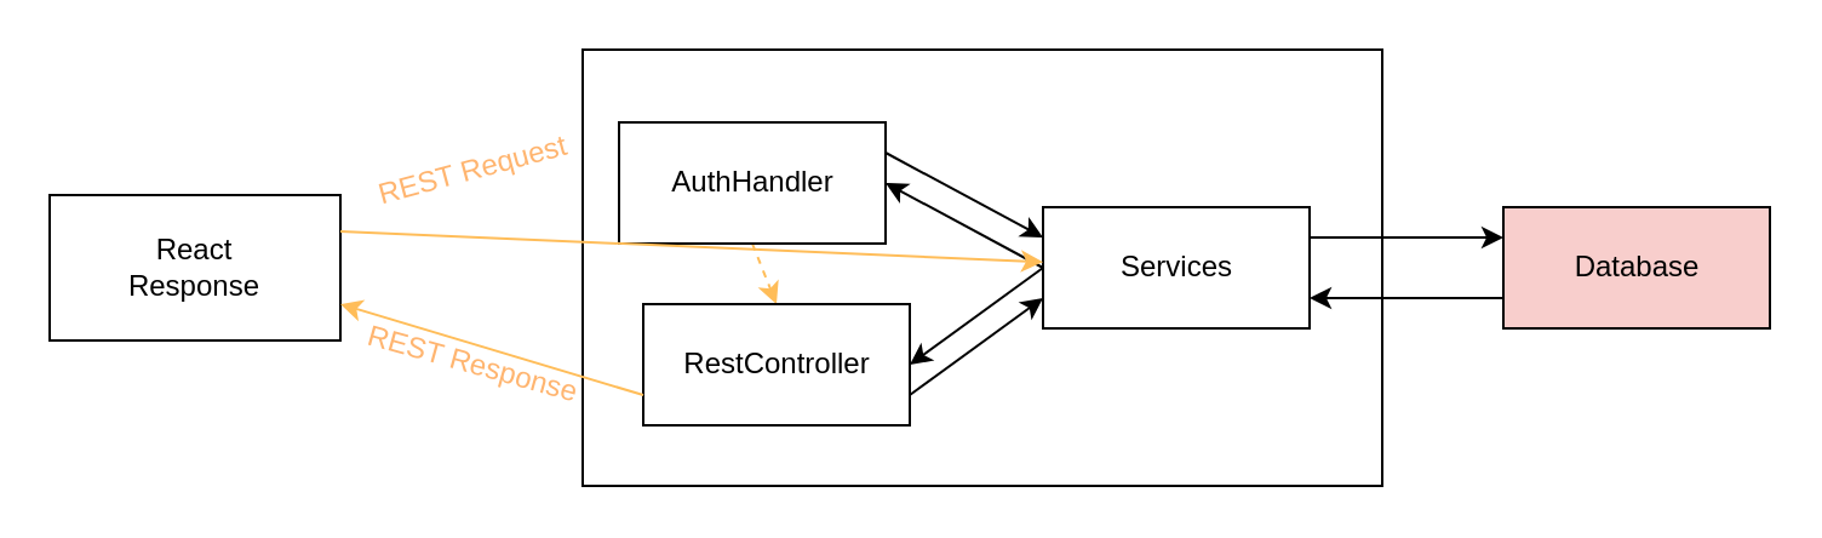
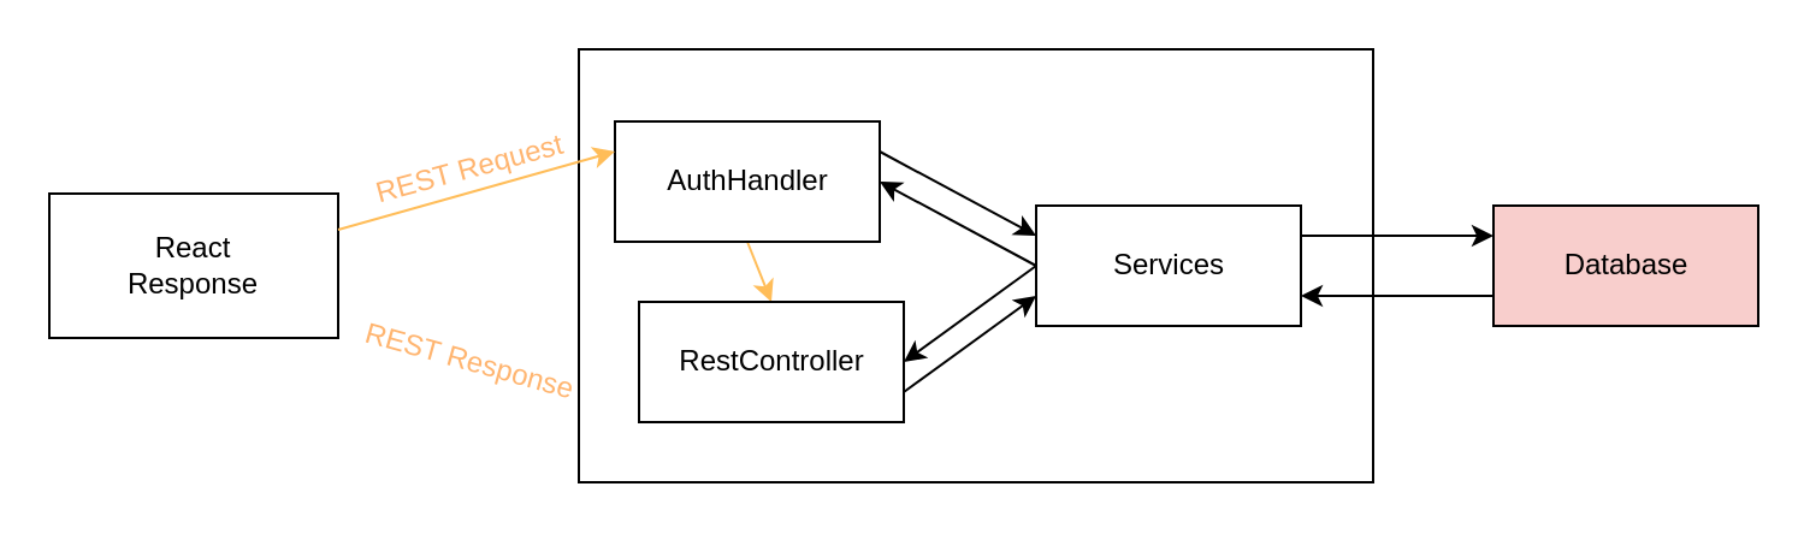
  <mxCell id="0" />
  <mxCell id="1" parent="0" />
  <mxCell id="2" value="React&lt;br&gt;Response" style="rounded=0;whiteSpace=wrap;html=1;" vertex="1" parent="1"><mxGeometry x="20" y="80" width="120" height="60" as="geometry" /></mxCell>
  <mxCell id="3" value="" style="group" vertex="1" connectable="0" parent="1"><mxGeometry x="240" y="20" width="330" height="180" as="geometry" /></mxCell>
  <mxCell id="4" value="" style="rounded=0;whiteSpace=wrap;html=1;" vertex="1" parent="3"><mxGeometry width="330" height="180" as="geometry" /></mxCell>
  <mxCell id="5" style="rounded=0;orthogonalLoop=1;jettySize=auto;html=1;exitX=1;exitY=0.25;exitDx=0;exitDy=0;entryX=0;entryY=0.25;entryDx=0;entryDy=0;endArrow=classic;endFill=1;" edge="1" parent="3" source="7" target="12"><mxGeometry relative="1" as="geometry" /></mxCell>
- <mxCell id="6" style="edgeStyle=none;rounded=0;orthogonalLoop=1;jettySize=auto;html=1;exitX=0.5;exitY=1;exitDx=0;exitDy=0;entryX=0.5;entryY=0;entryDx=0;entryDy=0;startArrow=none;startFill=0;endArrow=classic;endFill=1;fillColor=#ffe6cc;strokeColor=#FFBD59;dashed=1;" edge="1" parent="3" source="7" target="9"><mxGeometry relative="1" as="geometry" /></mxCell>
+ <mxCell id="6" style="edgeStyle=none;rounded=0;orthogonalLoop=1;jettySize=auto;html=1;exitX=0.5;exitY=1;exitDx=0;exitDy=0;entryX=0.5;entryY=0;entryDx=0;entryDy=0;startArrow=none;startFill=0;endArrow=classic;endFill=1;fillColor=#ffe6cc;strokeColor=#FFBD59;" edge="1" parent="3" source="7" target="9"><mxGeometry relative="1" as="geometry" /></mxCell>
  <mxCell id="7" value="AuthHandler" style="html=1;" vertex="1" parent="3"><mxGeometry x="15" y="30" width="110" height="50" as="geometry" /></mxCell>
  <mxCell id="8" style="edgeStyle=none;rounded=0;orthogonalLoop=1;jettySize=auto;html=1;exitX=1;exitY=0.75;exitDx=0;exitDy=0;entryX=0;entryY=0.75;entryDx=0;entryDy=0;startArrow=none;startFill=0;endArrow=classic;endFill=1;" edge="1" parent="3" source="9" target="12"><mxGeometry relative="1" as="geometry" /></mxCell>
  <mxCell id="9" value="RestController" style="html=1;" vertex="1" parent="3"><mxGeometry x="25" y="105" width="110" height="50" as="geometry" /></mxCell>
  <mxCell id="10" style="edgeStyle=none;rounded=0;orthogonalLoop=1;jettySize=auto;html=1;exitX=0;exitY=0.5;exitDx=0;exitDy=0;entryX=1;entryY=0.5;entryDx=0;entryDy=0;startArrow=none;startFill=0;endArrow=classic;endFill=1;" edge="1" parent="3" source="12" target="7"><mxGeometry relative="1" as="geometry" /></mxCell>
  <mxCell id="11" style="edgeStyle=none;rounded=0;orthogonalLoop=1;jettySize=auto;html=1;exitX=0;exitY=0.5;exitDx=0;exitDy=0;entryX=1;entryY=0.5;entryDx=0;entryDy=0;startArrow=none;startFill=0;endArrow=classic;endFill=1;" edge="1" parent="3" source="12" target="9"><mxGeometry relative="1" as="geometry" /></mxCell>
  <mxCell id="12" value="Services" style="html=1;" vertex="1" parent="3"><mxGeometry x="190" y="65" width="110" height="50" as="geometry" /></mxCell>
- <mxCell id="13" style="edgeStyle=none;rounded=0;orthogonalLoop=1;jettySize=auto;html=1;exitX=1;exitY=0.25;exitDx=0;exitDy=0;startArrow=none;startFill=0;endArrow=classic;endFill=1;fillColor=#ffe6cc;strokeColor=#FFBD59;" edge="1" parent="1" source="2" target="12"><mxGeometry relative="1" as="geometry" /></mxCell>
- <mxCell id="14" style="edgeStyle=none;orthogonalLoop=1;jettySize=auto;html=1;exitX=0;exitY=0.75;exitDx=0;exitDy=0;entryX=1;entryY=0.75;entryDx=0;entryDy=0;startArrow=none;startFill=0;endArrow=classic;endFill=1;fillColor=#ffe6cc;strokeColor=#FFBD59;rounded=0;" edge="1" parent="1" source="9" target="2"><mxGeometry relative="1" as="geometry" /></mxCell>
+ <mxCell id="13" style="edgeStyle=none;rounded=0;orthogonalLoop=1;jettySize=auto;html=1;exitX=1;exitY=0.25;exitDx=0;exitDy=0;entryX=0;entryY=0.25;entryDx=0;entryDy=0;startArrow=none;startFill=0;endArrow=classic;endFill=1;fillColor=#ffe6cc;strokeColor=#FFBD59;" edge="1" parent="1" source="2" target="7"><mxGeometry relative="1" as="geometry" /></mxCell>
  <mxCell id="15" style="edgeStyle=none;rounded=0;orthogonalLoop=1;jettySize=auto;html=1;exitX=0;exitY=0.75;exitDx=0;exitDy=0;entryX=1;entryY=0.75;entryDx=0;entryDy=0;startArrow=none;startFill=0;endArrow=classic;endFill=1;" edge="1" parent="1" source="16" target="12"><mxGeometry relative="1" as="geometry" /></mxCell>
  <mxCell id="16" value="Database" style="html=1;fillColor=#f8cecc;" vertex="1" parent="1"><mxGeometry x="620" y="85" width="110" height="50" as="geometry" /></mxCell>
  <mxCell id="17" style="edgeStyle=none;rounded=0;orthogonalLoop=1;jettySize=auto;html=1;exitX=1;exitY=0.25;exitDx=0;exitDy=0;entryX=0;entryY=0.25;entryDx=0;entryDy=0;startArrow=none;startFill=0;endArrow=classic;endFill=1;" edge="1" parent="1" source="12" target="16"><mxGeometry relative="1" as="geometry" /></mxCell>
  <mxCell id="18" value="REST Request" style="text;html=1;align=center;verticalAlign=middle;whiteSpace=wrap;rounded=0;rotation=-15;fontColor=#FFB570;" vertex="1" parent="1"><mxGeometry x="150" y="60" width="90" height="20" as="geometry" /></mxCell>
  <mxCell id="19" value="REST Response" style="text;html=1;align=center;verticalAlign=middle;whiteSpace=wrap;rounded=0;rotation=15.5;fontColor=#FFB570;" vertex="1" parent="1"><mxGeometry x="145" y="140" width="100" height="20" as="geometry" /></mxCell>
